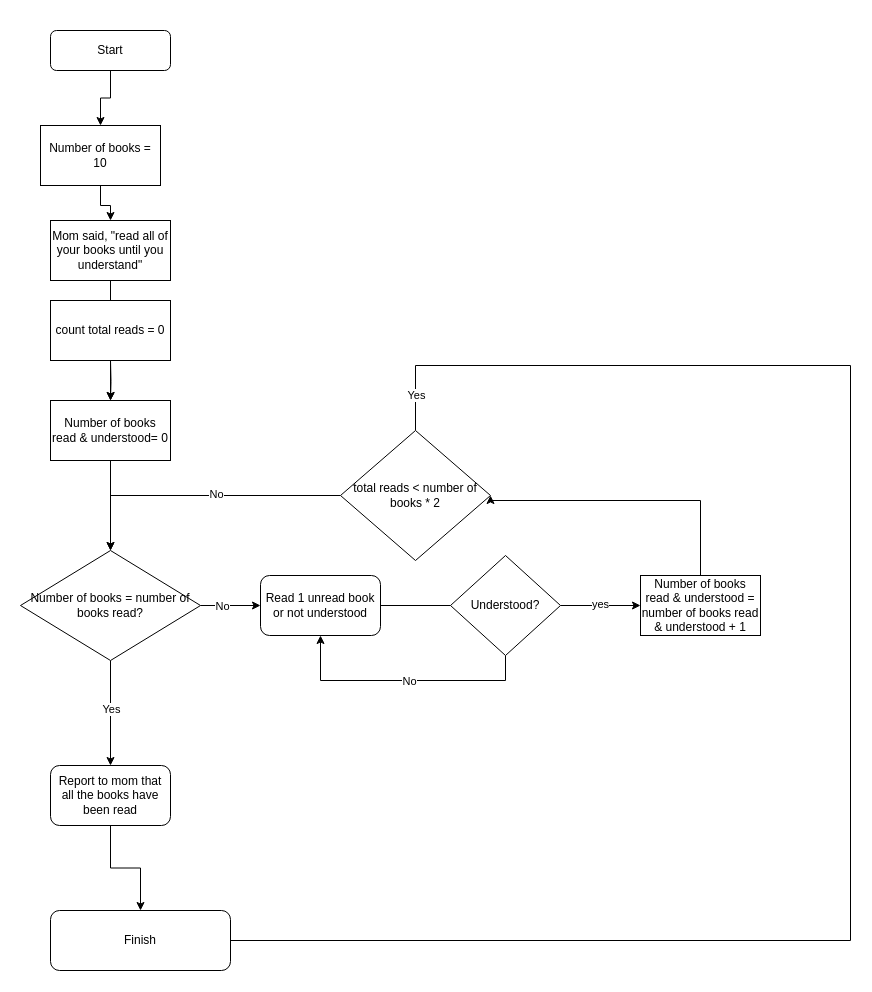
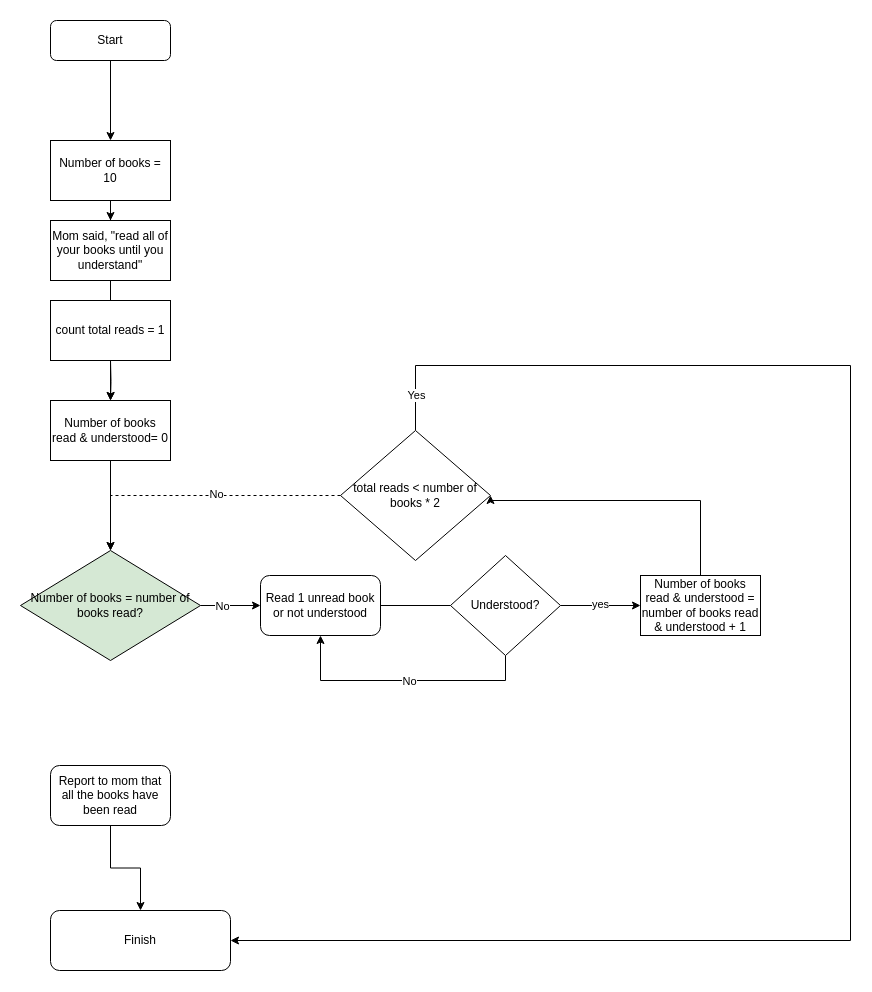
  <mxCell id="0" />
  <mxCell id="1" parent="0" />
  <mxCell id="2" style="edgeStyle=orthogonalEdgeStyle;rounded=0;orthogonalLoop=1;jettySize=auto;html=1;entryX=0.5;entryY=0;entryDx=0;entryDy=0;" parent="1" source="3" target="5" edge="1"><mxGeometry relative="1" as="geometry" /></mxCell>
- <mxCell id="3" value="Start" style="rounded=1;whiteSpace=wrap;html=1;fontSize=12;glass=0;strokeWidth=1;shadow=0;" parent="1" vertex="1"><mxGeometry x="50" y="30" width="120" height="40" as="geometry" /></mxCell>
+ <mxCell id="3" value="Start" style="rounded=1;whiteSpace=wrap;html=1;fontSize=12;glass=0;strokeWidth=1;shadow=0;" parent="1" vertex="1"><mxGeometry x="50" y="20" width="120" height="40" as="geometry" /></mxCell>
  <mxCell id="4" value="" style="edgeStyle=orthogonalEdgeStyle;rounded=0;orthogonalLoop=1;jettySize=auto;html=1;" parent="1" source="5" target="7" edge="1"><mxGeometry relative="1" as="geometry" /></mxCell>
- <mxCell id="5" value="Number of books = 10" style="rounded=0;whiteSpace=wrap;html=1;" parent="1" vertex="1"><mxGeometry x="40" y="125" width="120" height="60" as="geometry" /></mxCell>
+ <mxCell id="5" value="Number of books = 10" style="rounded=0;whiteSpace=wrap;html=1;" parent="1" vertex="1"><mxGeometry x="50" y="140" width="120" height="60" as="geometry" /></mxCell>
  <mxCell id="6" value="" style="edgeStyle=orthogonalEdgeStyle;rounded=0;orthogonalLoop=1;jettySize=auto;html=1;entryX=0.5;entryY=0;entryDx=0;entryDy=0;" parent="1" source="7" target="23" edge="1"><mxGeometry relative="1" as="geometry"><mxPoint x="110" y="300" as="targetPoint" /></mxGeometry></mxCell>
  <mxCell id="7" value="Mom said, &quot;read all of your books until you understand&quot;" style="whiteSpace=wrap;html=1;rounded=0;" parent="1" vertex="1"><mxGeometry x="50" y="220" width="120" height="60" as="geometry" /></mxCell>
  <mxCell id="8" value="" style="edgeStyle=orthogonalEdgeStyle;rounded=0;orthogonalLoop=1;jettySize=auto;html=1;" parent="1" target="23" edge="1"><mxGeometry relative="1" as="geometry"><mxPoint x="110" y="360" as="sourcePoint" /></mxGeometry></mxCell>
  <mxCell id="9" value="" style="edgeStyle=orthogonalEdgeStyle;rounded=0;orthogonalLoop=1;jettySize=auto;html=1;" parent="1" source="13" target="16" edge="1"><mxGeometry relative="1" as="geometry" /></mxCell>
  <mxCell id="10" value="No" style="edgeLabel;html=1;align=center;verticalAlign=middle;resizable=0;points=[];" parent="9" vertex="1" connectable="0"><mxGeometry x="-0.309" relative="1" as="geometry"><mxPoint as="offset" /></mxGeometry></mxCell>
- <mxCell id="11" value="" style="edgeStyle=orthogonalEdgeStyle;rounded=0;orthogonalLoop=1;jettySize=auto;html=1;" parent="1" source="13" target="20" edge="1"><mxGeometry relative="1" as="geometry" /></mxCell>
- <mxCell id="12" value="Yes" style="edgeLabel;html=1;align=center;verticalAlign=middle;resizable=0;points=[];" parent="11" vertex="1" connectable="0"><mxGeometry x="-0.086" relative="1" as="geometry"><mxPoint as="offset" /></mxGeometry></mxCell>
- <mxCell id="13" value="Number of books = number of books read?" style="rhombus;whiteSpace=wrap;html=1;rounded=0;" parent="1" vertex="1"><mxGeometry x="20" y="550" width="180" height="110" as="geometry" /></mxCell>
+ <mxCell id="13" value="Number of books = number of books read?" style="rhombus;whiteSpace=wrap;html=1;rounded=0;fillColor=#d5e8d4;" parent="1" vertex="1"><mxGeometry x="20" y="550" width="180" height="110" as="geometry" /></mxCell>
  <mxCell id="14" value="" style="edgeStyle=orthogonalEdgeStyle;rounded=0;orthogonalLoop=1;jettySize=auto;html=1;startArrow=none;" parent="1" source="26" target="18" edge="1"><mxGeometry relative="1" as="geometry" /></mxCell>
  <mxCell id="15" value="yes" style="edgeLabel;html=1;align=center;verticalAlign=middle;resizable=0;points=[];" parent="14" vertex="1" connectable="0"><mxGeometry x="-0.025" y="2" relative="1" as="geometry"><mxPoint as="offset" /></mxGeometry></mxCell>
  <mxCell id="16" value="Read 1 unread book or not understood" style="whiteSpace=wrap;html=1;rounded=1;" parent="1" vertex="1"><mxGeometry x="260" y="575" width="120" height="60" as="geometry" /></mxCell>
  <mxCell id="17" style="edgeStyle=orthogonalEdgeStyle;rounded=0;orthogonalLoop=1;jettySize=auto;html=1;entryX=1;entryY=0.5;entryDx=0;entryDy=0;" parent="1" source="18" target="32" edge="1"><mxGeometry relative="1" as="geometry"><Array as="points"><mxPoint x="700" y="500" /></Array></mxGeometry></mxCell>
  <mxCell id="18" value="Number of books read &amp;amp; understood = number of books read &amp;amp; understood + 1" style="whiteSpace=wrap;html=1;rounded=0;" parent="1" vertex="1"><mxGeometry x="640" y="575" width="120" height="60" as="geometry" /></mxCell>
  <mxCell id="19" style="edgeStyle=orthogonalEdgeStyle;rounded=0;orthogonalLoop=1;jettySize=auto;html=1;" parent="1" source="20" target="21" edge="1"><mxGeometry relative="1" as="geometry" /></mxCell>
  <mxCell id="20" value="Report to mom that all the books have been read" style="whiteSpace=wrap;html=1;rounded=1;" parent="1" vertex="1"><mxGeometry x="50" y="765" width="120" height="60" as="geometry" /></mxCell>
  <mxCell id="21" value="Finish" style="rounded=1;whiteSpace=wrap;html=1;" parent="1" vertex="1"><mxGeometry x="50" y="910" width="180" height="60" as="geometry" /></mxCell>
  <mxCell id="22" value="" style="edgeStyle=orthogonalEdgeStyle;rounded=0;orthogonalLoop=1;jettySize=auto;html=1;" parent="1" source="23" target="13" edge="1"><mxGeometry relative="1" as="geometry" /></mxCell>
  <mxCell id="23" value="Number of books read &amp;amp; understood= 0" style="whiteSpace=wrap;html=1;rounded=0;" parent="1" vertex="1"><mxGeometry x="50" y="400" width="120" height="60" as="geometry" /></mxCell>
  <mxCell id="24" value="" style="edgeStyle=orthogonalEdgeStyle;rounded=0;orthogonalLoop=1;jettySize=auto;html=1;entryX=0.5;entryY=1;entryDx=0;entryDy=0;" parent="1" source="26" target="16" edge="1"><mxGeometry relative="1" as="geometry"><mxPoint x="505" y="725" as="targetPoint" /><Array as="points"><mxPoint x="505" y="680" /><mxPoint x="320" y="680" /></Array></mxGeometry></mxCell>
  <mxCell id="25" value="No" style="edgeLabel;html=1;align=center;verticalAlign=middle;resizable=0;points=[];" parent="24" vertex="1" connectable="0"><mxGeometry x="-0.043" relative="1" as="geometry"><mxPoint as="offset" /></mxGeometry></mxCell>
  <mxCell id="26" value="Understood?" style="rhombus;whiteSpace=wrap;html=1;rounded=0;" parent="1" vertex="1"><mxGeometry x="450" y="555" width="110" height="100" as="geometry" /></mxCell>
  <mxCell id="27" value="" style="edgeStyle=orthogonalEdgeStyle;rounded=0;orthogonalLoop=1;jettySize=auto;html=1;endArrow=none;" parent="1" source="16" target="26" edge="1"><mxGeometry relative="1" as="geometry"><mxPoint x="380" y="605" as="sourcePoint" /><mxPoint x="640" y="605" as="targetPoint" /></mxGeometry></mxCell>
- <mxCell id="28" style="edgeStyle=orthogonalEdgeStyle;rounded=0;orthogonalLoop=1;jettySize=auto;html=1;entryX=0.5;entryY=0;entryDx=0;entryDy=0;" parent="1" source="32" target="13" edge="1"><mxGeometry relative="1" as="geometry" /></mxCell>
+ <mxCell id="28" style="edgeStyle=orthogonalEdgeStyle;rounded=0;orthogonalLoop=1;jettySize=auto;html=1;entryX=0.5;entryY=0;entryDx=0;entryDy=0;dashed=1;" parent="1" source="32" target="13" edge="1"><mxGeometry relative="1" as="geometry" /></mxCell>
  <mxCell id="29" value="No" style="edgeLabel;html=1;align=center;verticalAlign=middle;resizable=0;points=[];" parent="28" vertex="1" connectable="0"><mxGeometry x="-0.123" y="-2" relative="1" as="geometry"><mxPoint as="offset" /></mxGeometry></mxCell>
- <mxCell id="30" style="edgeStyle=orthogonalEdgeStyle;rounded=0;orthogonalLoop=1;jettySize=auto;html=1;entryX=1;entryY=0.5;entryDx=0;entryDy=0;endArrow=none;" parent="1" source="32" target="21" edge="1"><mxGeometry relative="1" as="geometry"><mxPoint x="840" y="940" as="targetPoint" /><Array as="points"><mxPoint x="415" y="365" /><mxPoint x="850" y="365" /><mxPoint x="850" y="940" /></Array></mxGeometry></mxCell>
+ <mxCell id="30" style="edgeStyle=orthogonalEdgeStyle;rounded=0;orthogonalLoop=1;jettySize=auto;html=1;entryX=1;entryY=0.5;entryDx=0;entryDy=0;" parent="1" source="32" target="21" edge="1"><mxGeometry relative="1" as="geometry"><mxPoint x="840" y="940" as="targetPoint" /><Array as="points"><mxPoint x="415" y="365" /><mxPoint x="850" y="365" /><mxPoint x="850" y="940" /></Array></mxGeometry></mxCell>
  <mxCell id="31" value="Yes" style="edgeLabel;html=1;align=center;verticalAlign=middle;resizable=0;points=[];" parent="30" vertex="1" connectable="0"><mxGeometry x="-0.956" relative="1" as="geometry"><mxPoint y="1" as="offset" /></mxGeometry></mxCell>
  <mxCell id="32" value="total reads &amp;lt; number of books * 2" style="rhombus;whiteSpace=wrap;html=1;rounded=0;" parent="1" vertex="1"><mxGeometry x="340" y="430" width="150" height="130" as="geometry" /></mxCell>
- <mxCell id="33" value="count total reads = 0" style="whiteSpace=wrap;html=1;rounded=0;" parent="1" vertex="1"><mxGeometry x="50" y="300" width="120" height="60" as="geometry" /></mxCell>
+ <mxCell id="33" value="count total reads = 1" style="whiteSpace=wrap;html=1;rounded=0;" parent="1" vertex="1"><mxGeometry x="50" y="300" width="120" height="60" as="geometry" /></mxCell>
